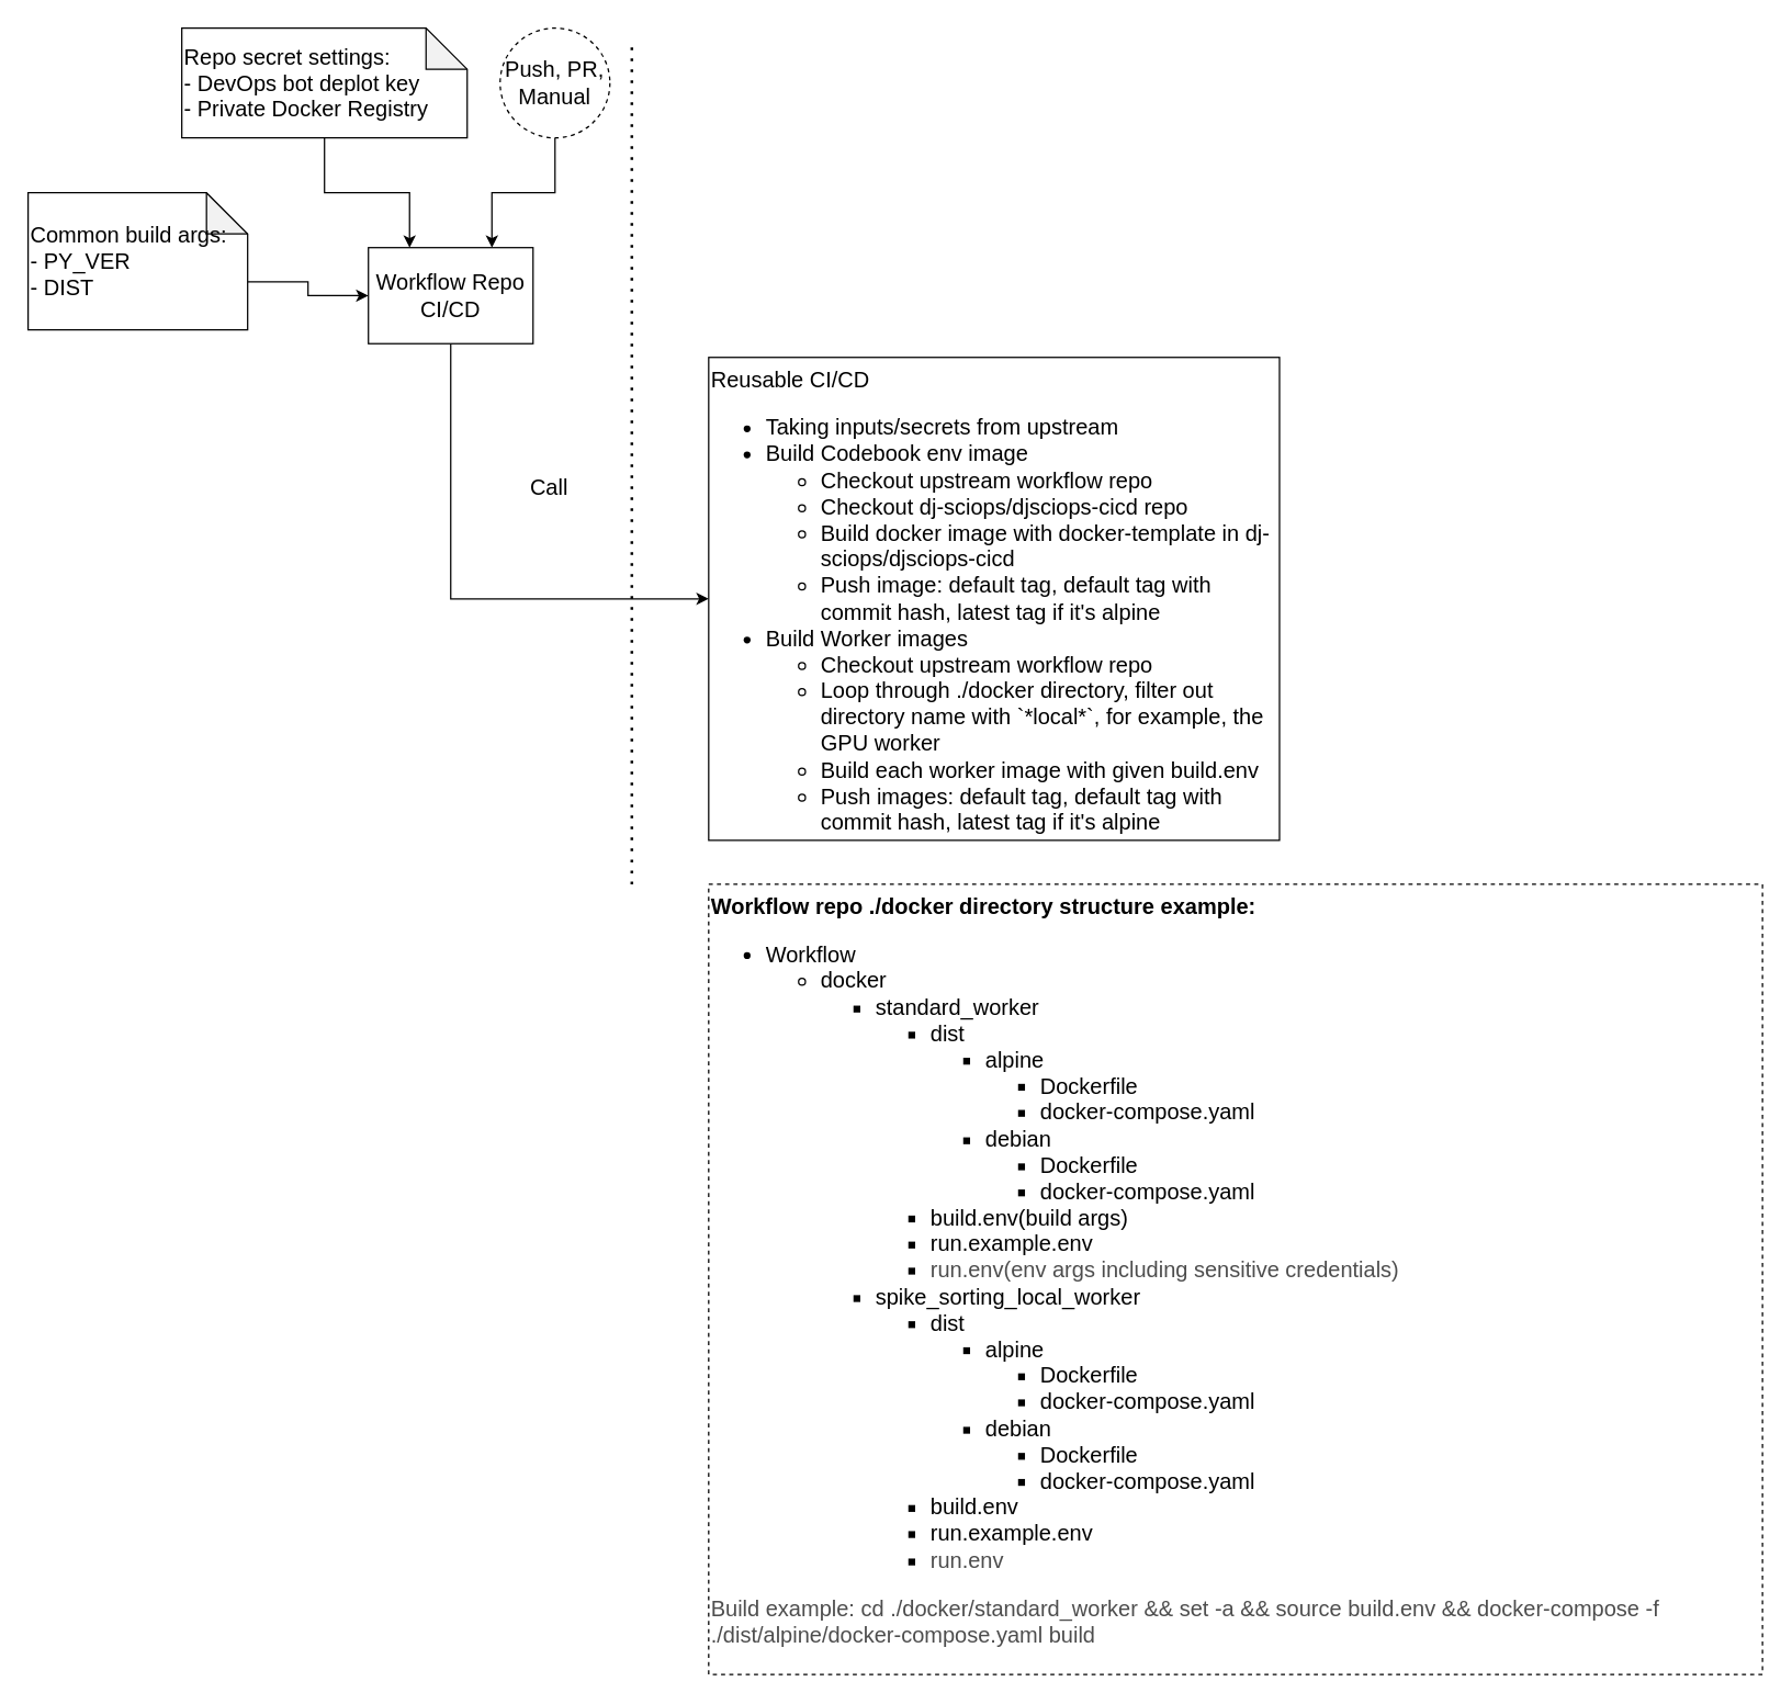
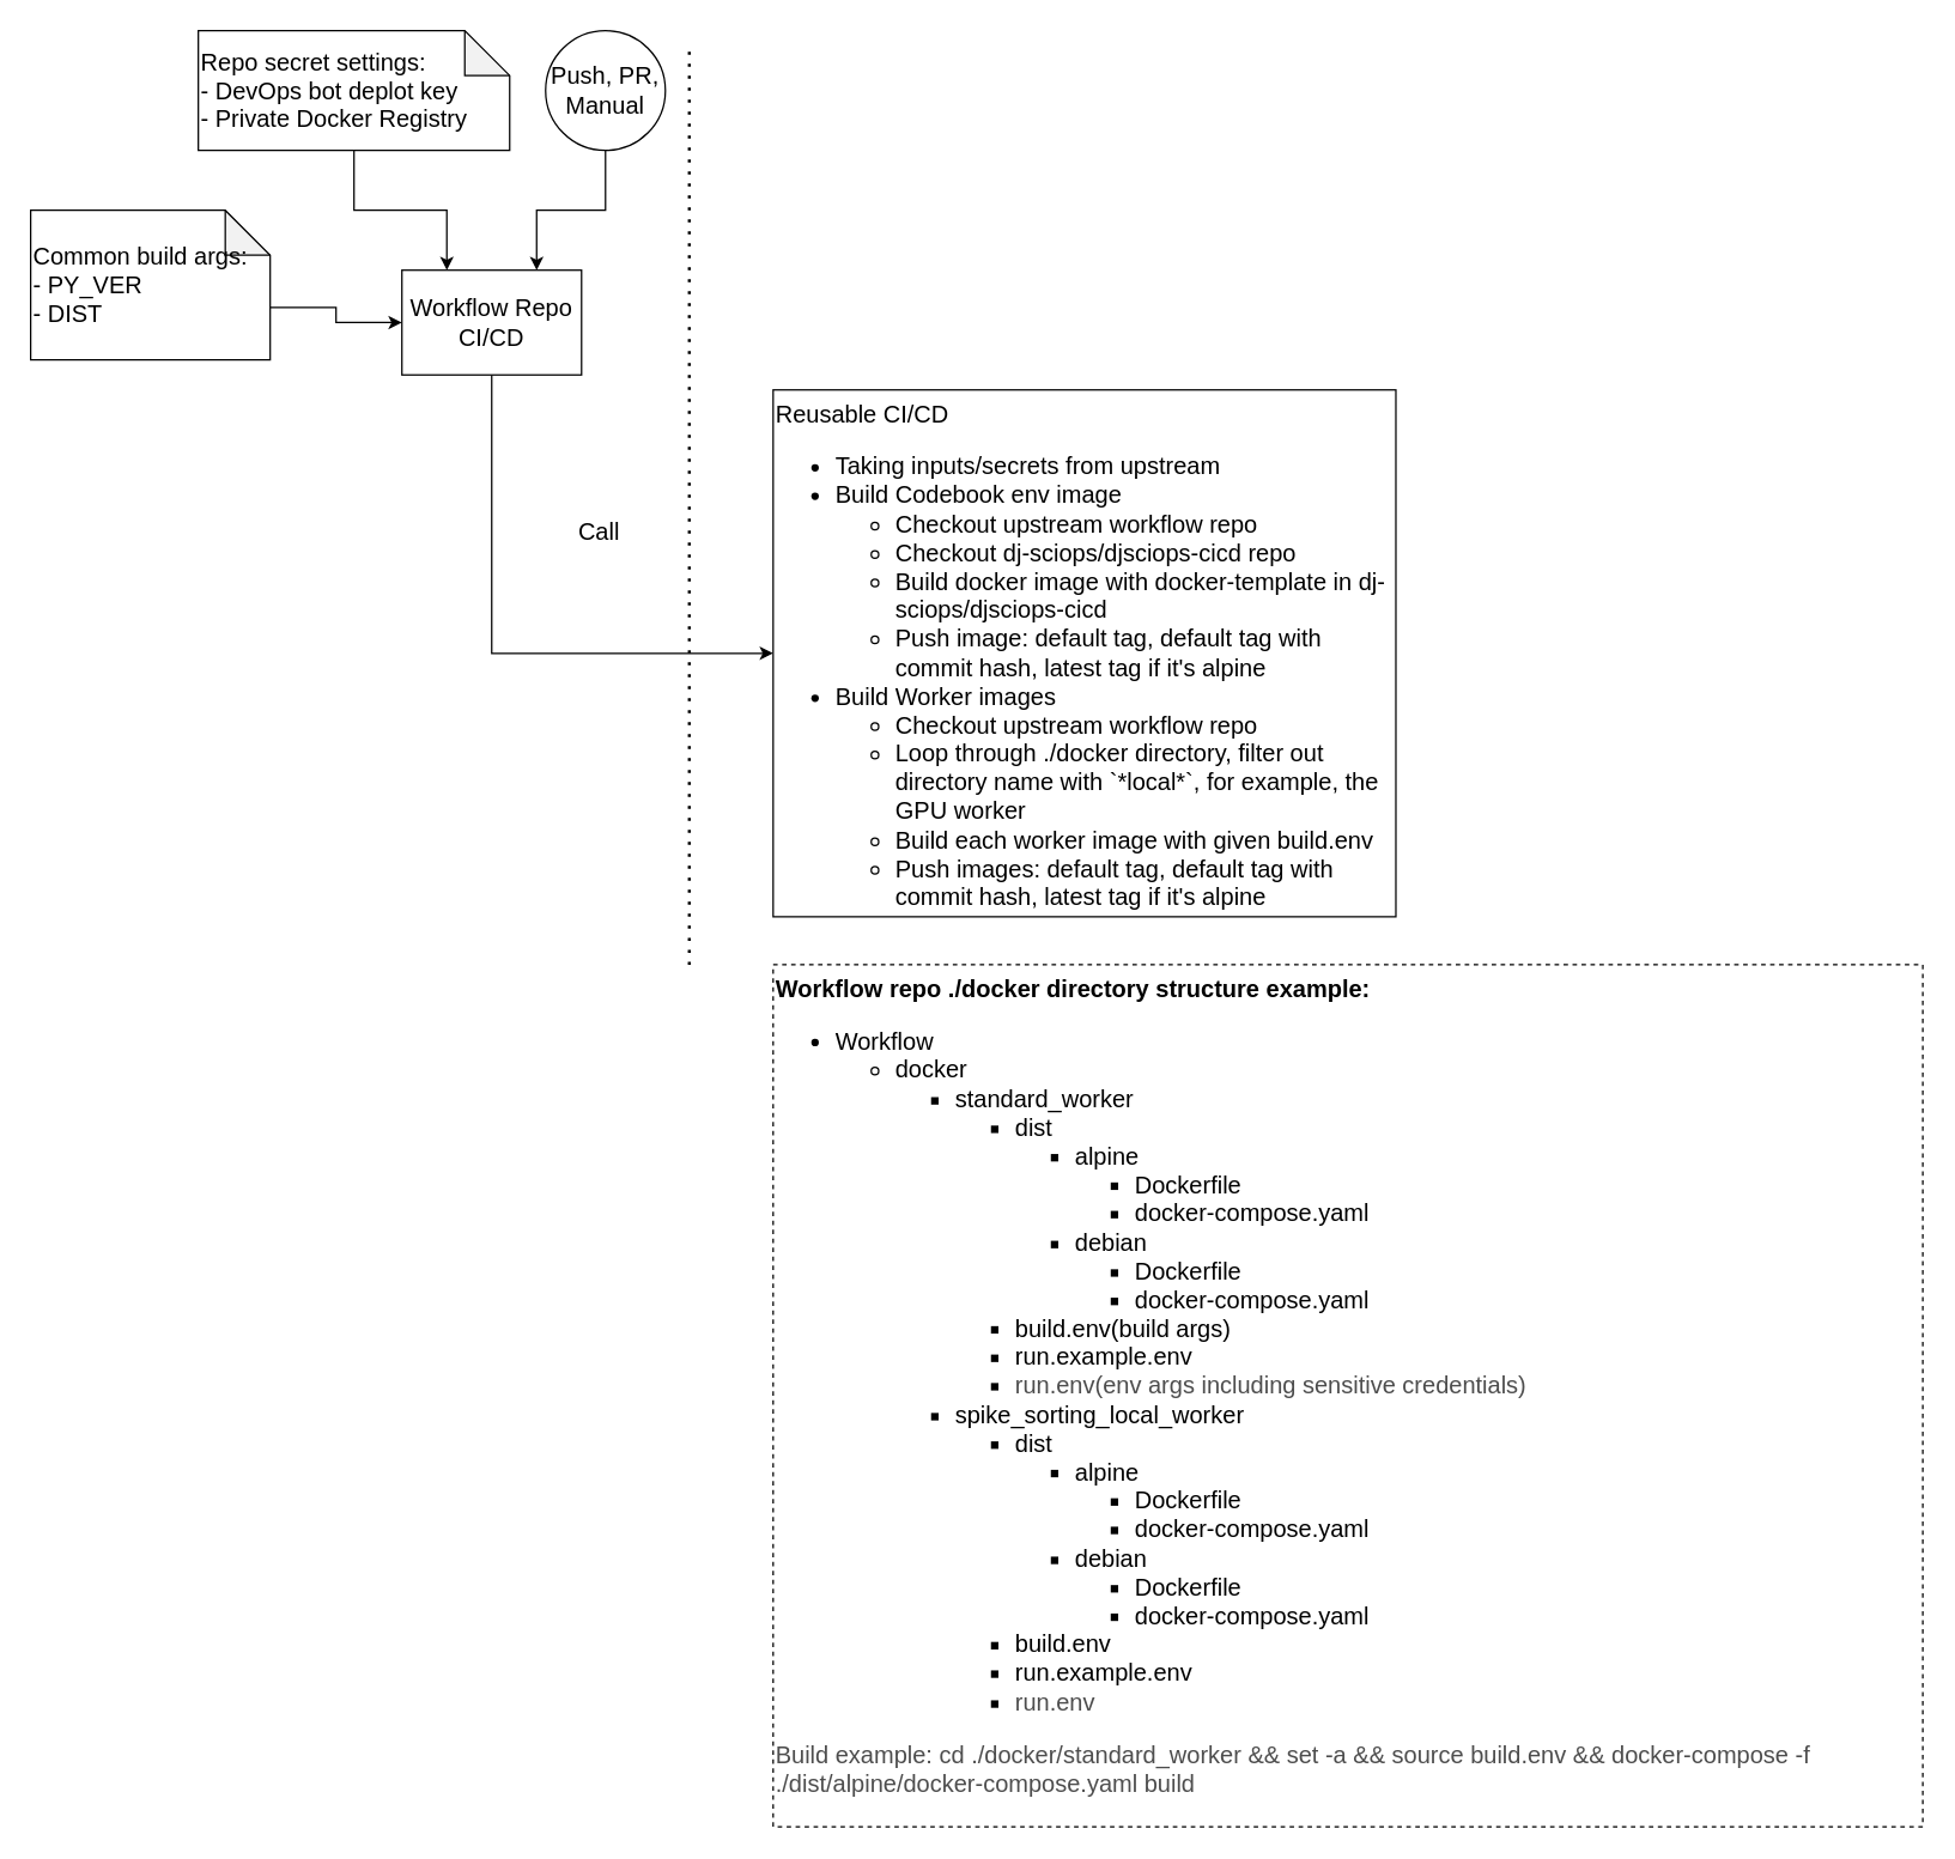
  <mxCell id="0" />
  <mxCell id="1" parent="0" />
  <mxCell id="2" value="" style="endArrow=none;dashed=1;html=1;dashPattern=1 3;strokeWidth=2;rounded=0;" edge="1" parent="1"><mxGeometry width="50" height="50" relative="1" as="geometry"><mxPoint x="460" y="644" as="sourcePoint" /><mxPoint x="460" y="30" as="targetPoint" /></mxGeometry></mxCell>
  <mxCell id="3" style="edgeStyle=orthogonalEdgeStyle;rounded=0;orthogonalLoop=1;jettySize=auto;html=1;exitX=0.5;exitY=1;exitDx=0;exitDy=0;entryX=0;entryY=0.5;entryDx=0;entryDy=0;fontSize=16;" edge="1" parent="1" source="4" target="11"><mxGeometry relative="1" as="geometry" /></mxCell>
  <mxCell id="4" value="Workflow Repo CI/CD" style="rounded=0;whiteSpace=wrap;html=1;fontSize=16;" vertex="1" parent="1"><mxGeometry x="268" y="180" width="120" height="70" as="geometry" /></mxCell>
  <mxCell id="5" style="edgeStyle=orthogonalEdgeStyle;rounded=0;orthogonalLoop=1;jettySize=auto;html=1;exitX=0.5;exitY=1;exitDx=0;exitDy=0;entryX=0.75;entryY=0;entryDx=0;entryDy=0;fontSize=16;" edge="1" parent="1" source="6" target="4"><mxGeometry relative="1" as="geometry" /></mxCell>
- <mxCell id="6" value="Push, PR, Manual" style="ellipse;whiteSpace=wrap;html=1;aspect=fixed;fontSize=16;dashed=1;" vertex="1" parent="1"><mxGeometry x="364" width="80" height="80" as="geometry" y="20" /></mxCell>
+ <mxCell id="6" value="Push, PR, Manual" style="ellipse;whiteSpace=wrap;html=1;aspect=fixed;fontSize=16;" vertex="1" parent="1"><mxGeometry x="364" width="80" height="80" as="geometry" y="20" /></mxCell>
  <mxCell id="7" style="edgeStyle=orthogonalEdgeStyle;rounded=0;orthogonalLoop=1;jettySize=auto;html=1;exitX=0.5;exitY=1;exitDx=0;exitDy=0;exitPerimeter=0;entryX=0.25;entryY=0;entryDx=0;entryDy=0;fontSize=16;" edge="1" parent="1" source="8" target="4"><mxGeometry relative="1" as="geometry" /></mxCell>
  <mxCell id="8" value="Repo secret settings:&lt;br&gt;&lt;div style=&quot;&quot;&gt;&lt;span style=&quot;background-color: initial;&quot;&gt;- DevOps bot deplot key&lt;/span&gt;&lt;/div&gt;&lt;div style=&quot;&quot;&gt;&lt;span style=&quot;background-color: initial;&quot;&gt;- Private Docker Registry&lt;/span&gt;&lt;/div&gt;" style="shape=note;whiteSpace=wrap;html=1;backgroundOutline=1;darkOpacity=0.05;fontSize=16;align=left;" vertex="1" parent="1"><mxGeometry x="132" width="208" height="80" as="geometry" y="20" /></mxCell>
  <mxCell id="9" style="edgeStyle=orthogonalEdgeStyle;rounded=0;orthogonalLoop=1;jettySize=auto;html=1;exitX=0;exitY=0;exitDx=160;exitDy=65;exitPerimeter=0;fontSize=16;" edge="1" parent="1" source="10" target="4"><mxGeometry relative="1" as="geometry" /></mxCell>
  <mxCell id="10" value="Common build args:&lt;br&gt;- PY_VER&lt;br&gt;- DIST" style="shape=note;whiteSpace=wrap;html=1;backgroundOutline=1;darkOpacity=0.05;fontSize=16;align=left;" vertex="1" parent="1"><mxGeometry x="20" y="140" width="160" height="100" as="geometry" /></mxCell>
  <mxCell id="11" value="Reusable CI/CD&lt;br&gt;&lt;ul&gt;&lt;li&gt;Taking inputs/secrets from upstream&lt;br&gt;&lt;/li&gt;&lt;li&gt;Build Codebook env image&lt;/li&gt;&lt;ul&gt;&lt;li&gt;Checkout upstream workflow repo&lt;/li&gt;&lt;li&gt;Checkout dj-sciops/djsciops-cicd repo&lt;/li&gt;&lt;li&gt;Build docker image with docker-template in dj-sciops/djsciops-cicd&lt;/li&gt;&lt;li&gt;Push image: default tag, default tag with commit hash, latest tag if it's alpine&lt;/li&gt;&lt;/ul&gt;&lt;li&gt;Build Worker images&lt;/li&gt;&lt;ul&gt;&lt;li&gt;Checkout upstream workflow repo&lt;/li&gt;&lt;li&gt;Loop through ./docker directory, filter out directory name with `*local*`, for example, the GPU worker&lt;/li&gt;&lt;li&gt;Build each worker image with given build.env&lt;/li&gt;&lt;li&gt;Push images: default tag, default tag with commit hash, latest tag if it's alpine&lt;/li&gt;&lt;/ul&gt;&lt;/ul&gt;" style="rounded=0;whiteSpace=wrap;html=1;fontSize=16;align=left;verticalAlign=top;" vertex="1" parent="1"><mxGeometry x="516" y="260" width="416" height="352" as="geometry" /></mxCell>
  <mxCell id="12" value="Call" style="text;html=1;strokeColor=none;fillColor=none;align=center;verticalAlign=middle;whiteSpace=wrap;rounded=0;fontSize=16;" vertex="1" parent="1"><mxGeometry x="370" y="340" width="60" height="30" as="geometry" /></mxCell>
  <mxCell id="13" value="&lt;b&gt;Workflow repo ./docker directory structure example:&lt;/b&gt;&lt;br&gt;&lt;ul&gt;&lt;li&gt;Workflow&lt;/li&gt;&lt;ul&gt;&lt;li&gt;docker&lt;/li&gt;&lt;ul&gt;&lt;li&gt;standard_worker&lt;/li&gt;&lt;ul&gt;&lt;li&gt;dist&lt;/li&gt;&lt;ul&gt;&lt;li&gt;alpine&lt;/li&gt;&lt;ul&gt;&lt;li&gt;Dockerfile&lt;/li&gt;&lt;li&gt;docker-compose.yaml&lt;/li&gt;&lt;/ul&gt;&lt;li&gt;debian&lt;/li&gt;&lt;ul&gt;&lt;li&gt;Dockerfile&lt;/li&gt;&lt;li&gt;docker-compose.yaml&lt;/li&gt;&lt;/ul&gt;&lt;/ul&gt;&lt;li&gt;build.env(build args)&lt;/li&gt;&lt;li&gt;run.example.env&lt;/li&gt;&lt;li&gt;&lt;font color=&quot;#4d4d4d&quot;&gt;run.env(env args including sensitive credentials)&lt;/font&gt;&lt;/li&gt;&lt;/ul&gt;&lt;li&gt;spike_sorting_local_worker&lt;/li&gt;&lt;ul&gt;&lt;li&gt;dist&lt;/li&gt;&lt;ul&gt;&lt;li&gt;alpine&lt;/li&gt;&lt;ul&gt;&lt;li&gt;Dockerfile&lt;/li&gt;&lt;li&gt;docker-compose.yaml&lt;/li&gt;&lt;/ul&gt;&lt;li&gt;debian&lt;/li&gt;&lt;ul&gt;&lt;li&gt;Dockerfile&lt;/li&gt;&lt;li&gt;docker-compose.yaml&lt;/li&gt;&lt;/ul&gt;&lt;/ul&gt;&lt;li&gt;build.env&lt;/li&gt;&lt;li&gt;run.example.env&lt;/li&gt;&lt;li&gt;&lt;font color=&quot;#4d4d4d&quot;&gt;run.env&lt;/font&gt;&lt;/li&gt;&lt;/ul&gt;&lt;/ul&gt;&lt;/ul&gt;&lt;/ul&gt;&lt;div&gt;&lt;font color=&quot;#4d4d4d&quot;&gt;Build example: cd ./docker/standard_worker &amp;amp;&amp;amp; set -a &amp;amp;&amp;amp; source build.env &amp;amp;&amp;amp; docker-compose -f ./dist/alpine/docker-compose.yaml build&lt;/font&gt;&lt;/div&gt;" style="text;html=1;strokeColor=default;fillColor=none;align=left;verticalAlign=top;whiteSpace=wrap;rounded=0;fontSize=16;dashed=1;" vertex="1" parent="1"><mxGeometry x="516" y="644" width="768" height="576" as="geometry" /></mxCell>
